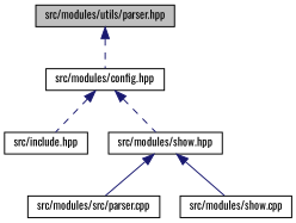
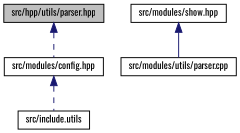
  digraph {
    fontname=Oswald
    node [color=black fillcolor=white fontname=Oswald fontsize=10 shape=record style=filled]
    edge [color=midnightblue dir=back fontname=Oswald fontsize=10 labelfontname=Helvetica labelfontsize=10 style=dashed]
-   n1 [fillcolor=grey75 fontcolor=black height=0.2 label="src/modules/utils/parser.hpp" width=0.4]
+   n1 [fillcolor=grey75 fontcolor=black height=0.2 label="src/hpp/utils/parser.hpp" width=0.4]
    n2 [height=0.2 label="src/modules/config.hpp" width=0.4]
-   n3 [height=0.2 label="src/include.hpp" width=0.4]
+   n3 [height=0.2 label="src/include.utils" width=0.4]
    n4 [height=0.2 label="src/modules/show.hpp" width=0.4]
-   n5 [height=0.2 label="src/modules/src/parser.cpp" width=0.4]
-   n6 [height=0.2 label="src/modules/show.cpp" width=0.4]
+   n5 [height=0.2 label="src/modules/utils/parser.cpp" width=0.4]
    n1 -> n2
    n2 -> n3
-   n2 -> n4
    n4 -> n5 [style=solid]
-   n4 -> n6 [style=solid]
  }
